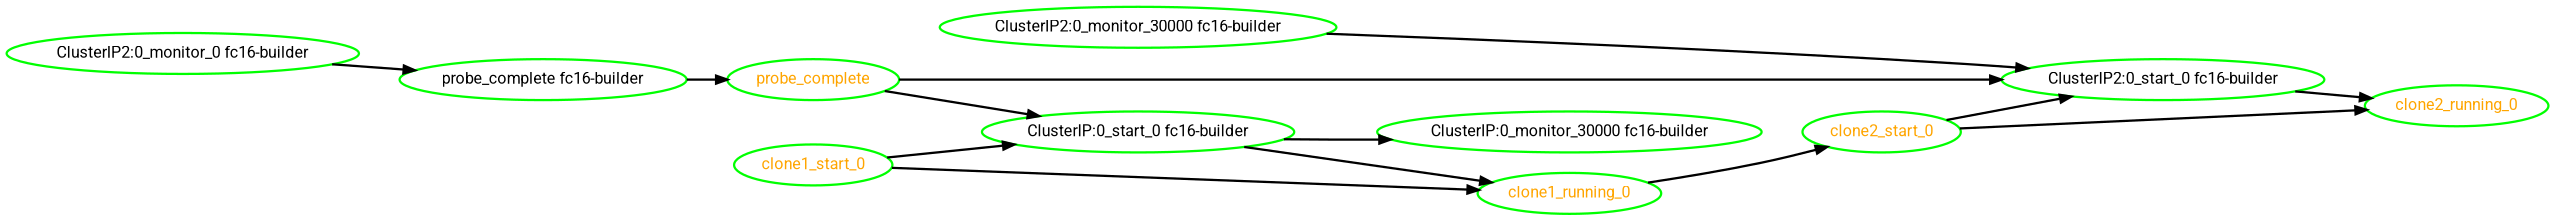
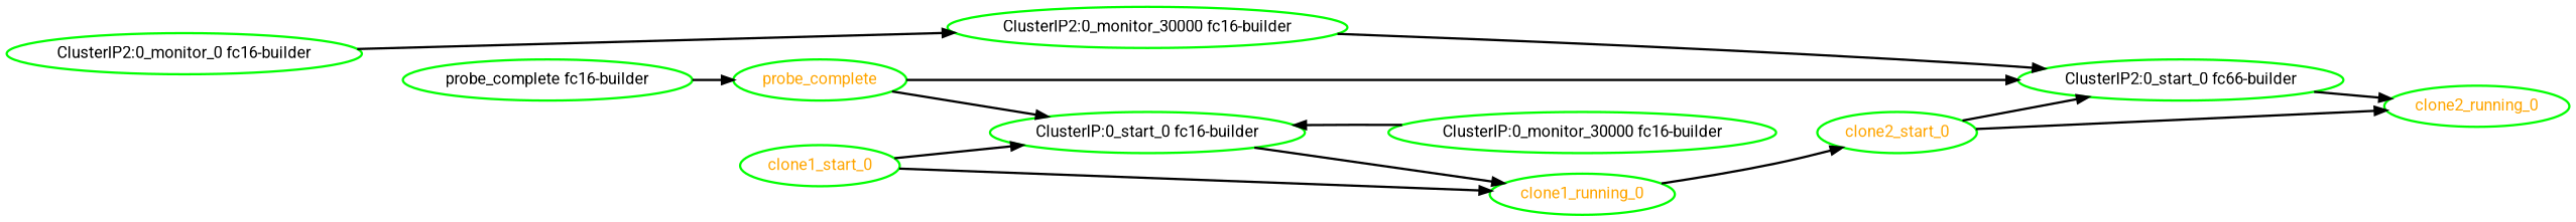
  digraph {
    fontname=Roboto
    rankdir=LR
    node [color=green fontcolor=black fontname=Roboto style=bold]
    edge [fontname=Roboto style=bold]
    clone2_running_0 [fontcolor=orange]
    clone2_start_0 [fontcolor=orange]
-   "ClusterIP2:0_start_0 fc16-builder"
+   "ClusterIP2:0_start_0 fc16-builder" [label="ClusterIP2:0_start_0 fc66-builder"]
    "ClusterIP2:0_monitor_30000 fc16-builder"
    clone1_running_0 [fontcolor=orange]
    clone1_start_0 [fontcolor=orange]
    "ClusterIP:0_start_0 fc16-builder"
    "ClusterIP:0_monitor_30000 fc16-builder"
    "ClusterIP2:0_monitor_0 fc16-builder"
    "probe_complete fc16-builder"
    probe_complete [fontcolor=orange]
    clone2_start_0 -> clone2_running_0
    clone2_start_0 -> "ClusterIP2:0_start_0 fc16-builder"
    "ClusterIP2:0_start_0 fc16-builder" -> clone2_running_0
    "ClusterIP2:0_monitor_30000 fc16-builder" -> "ClusterIP2:0_start_0 fc16-builder"
    clone1_running_0 -> clone2_start_0
    clone1_start_0 -> clone1_running_0
    clone1_start_0 -> "ClusterIP:0_start_0 fc16-builder"
    "ClusterIP:0_start_0 fc16-builder" -> clone1_running_0
-   "ClusterIP:0_start_0 fc16-builder" -> "ClusterIP:0_monitor_30000 fc16-builder"
-   "ClusterIP2:0_monitor_0 fc16-builder" -> "probe_complete fc16-builder"
+   "ClusterIP:0_monitor_30000 fc16-builder" -> "ClusterIP:0_start_0 fc16-builder"
+   "ClusterIP2:0_monitor_0 fc16-builder" -> "ClusterIP2:0_monitor_30000 fc16-builder"
    "probe_complete fc16-builder" -> probe_complete
    probe_complete -> "ClusterIP2:0_start_0 fc16-builder"
    probe_complete -> "ClusterIP:0_start_0 fc16-builder"
  }
